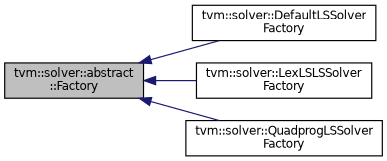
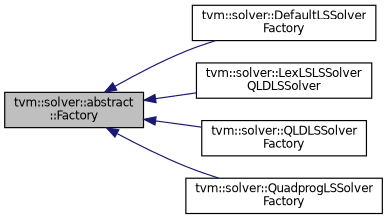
  digraph {
    rankdir=LR
    node [color=black fillcolor=white fontname=Helvetica fontsize=10 shape=record style=filled]
    edge [color=midnightblue dir=back fontname=Helvetica fontsize=10 labelfontname=Helvetica labelfontsize=10 style=solid]
    n1 [fillcolor=grey75 fontcolor=black height=0.2 label="tvm::solver::abstract\l::Factory" width=0.4]
    n2 [height=0.2 label="tvm::solver::DefaultLSSolver\lFactory" width=0.4]
-   n3 [height=0.2 label="tvm::solver::LexLSLSSolver\lFactory" width=0.4]
+   n3 [height=0.2 label="tvm::solver::LexLSLSSolver\lQLDLSSolver" width=0.4]
+   n4 [height=0.2 label="tvm::solver::QLDLSSolver\lFactory" width=0.4]
    n5 [height=0.2 label="tvm::solver::QuadprogLSSolver\lFactory" width=0.4]
    n1 -> n2
    n1 -> n3
+   n1 -> n4
    n1 -> n5
  }
